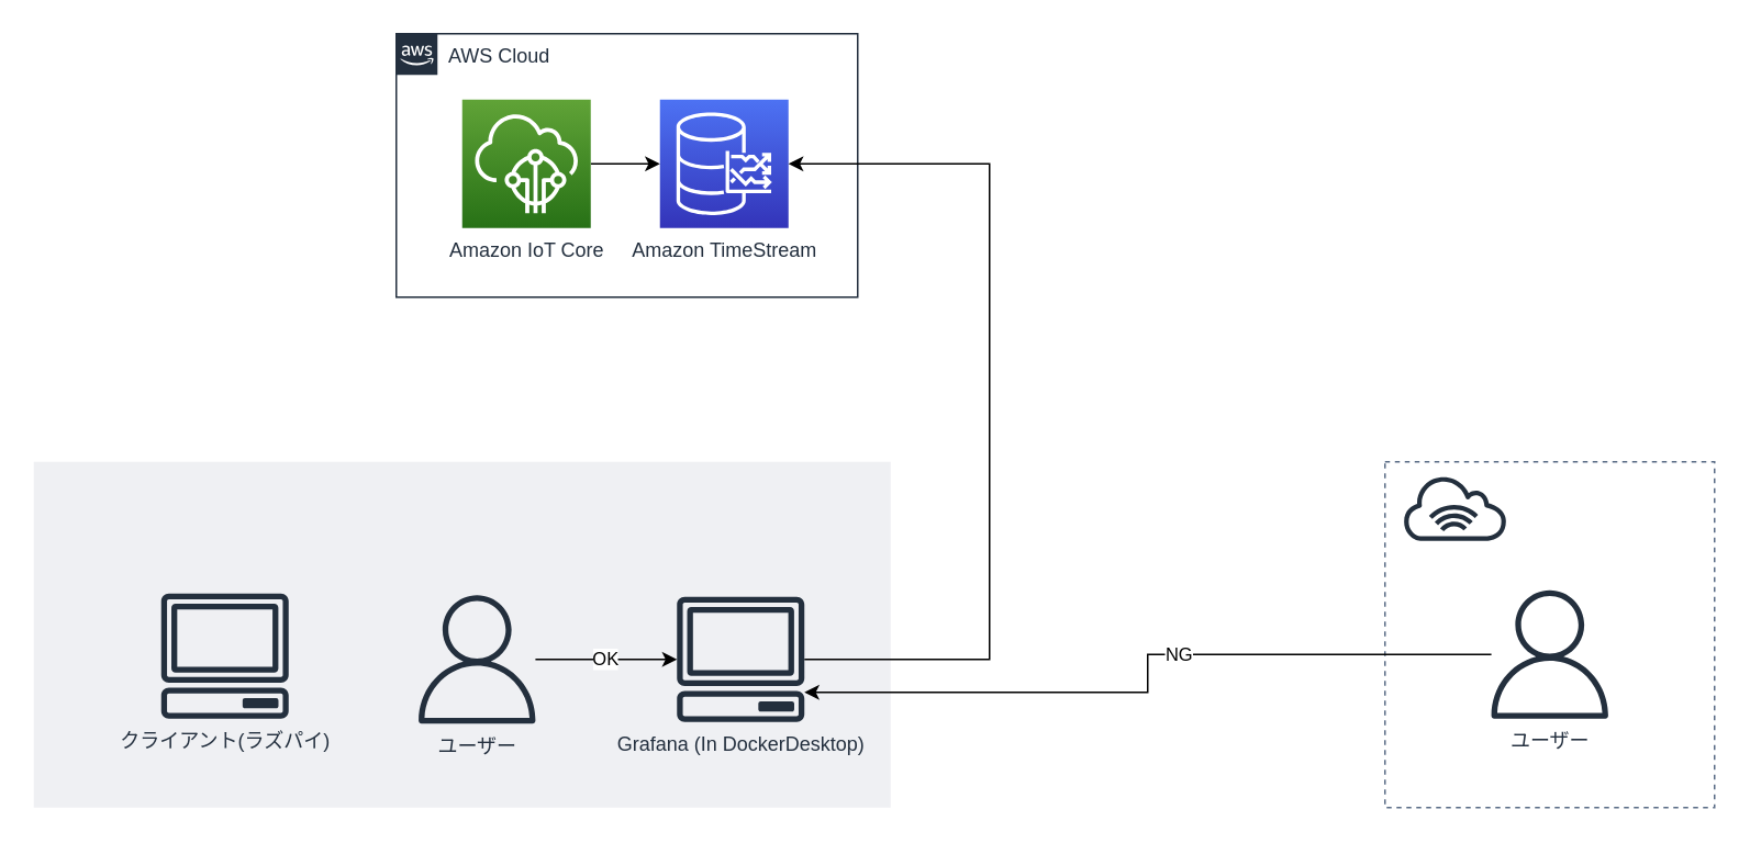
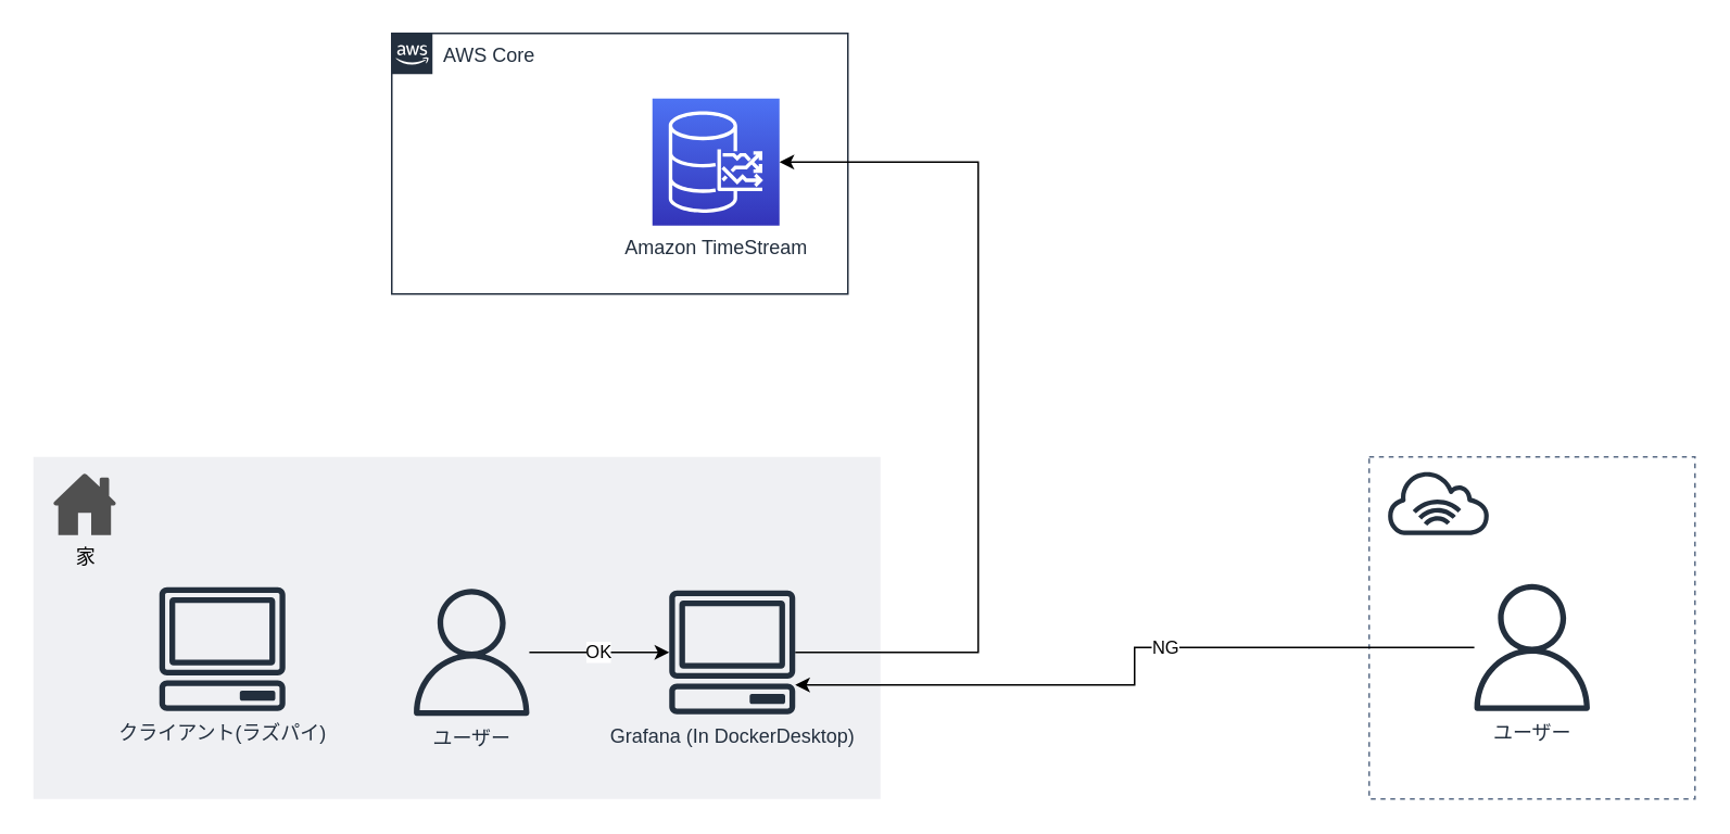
  <mxCell id="0" />
  <mxCell id="1" parent="0" />
  <mxCell id="2" value="" style="fillColor=none;strokeColor=#5A6C86;dashed=1;verticalAlign=top;fontStyle=0;fontColor=#5A6C86;" vertex="1" parent="1"><mxGeometry x="840" y="280" width="200" height="210" as="geometry" /></mxCell>
  <mxCell id="3" value="" style="fillColor=#EFF0F3;strokeColor=none;dashed=0;verticalAlign=top;fontStyle=0;fontColor=#232F3D;labelBorderColor=none;" parent="1" vertex="1"><mxGeometry x="20" y="280" width="520" height="210" as="geometry" /></mxCell>
- <mxCell id="4" value="AWS Cloud" style="points=[[0,0],[0.25,0],[0.5,0],[0.75,0],[1,0],[1,0.25],[1,0.5],[1,0.75],[1,1],[0.75,1],[0.5,1],[0.25,1],[0,1],[0,0.75],[0,0.5],[0,0.25]];outlineConnect=0;gradientColor=none;html=1;whiteSpace=wrap;fontSize=12;fontStyle=0;container=1;pointerEvents=0;collapsible=0;recursiveResize=0;shape=mxgraph.aws4.group;grIcon=mxgraph.aws4.group_aws_cloud_alt;strokeColor=#232F3E;fillColor=none;verticalAlign=top;align=left;spacingLeft=30;fontColor=#232F3E;dashed=0;" parent="1" vertex="1"><mxGeometry x="240" y="20" width="280" height="160" as="geometry" /></mxCell>
+ <mxCell id="4" value="AWS Core" style="points=[[0,0],[0.25,0],[0.5,0],[0.75,0],[1,0],[1,0.25],[1,0.5],[1,0.75],[1,1],[0.75,1],[0.5,1],[0.25,1],[0,1],[0,0.75],[0,0.5],[0,0.25]];outlineConnect=0;gradientColor=none;html=1;whiteSpace=wrap;fontSize=12;fontStyle=0;container=1;pointerEvents=0;collapsible=0;recursiveResize=0;shape=mxgraph.aws4.group;grIcon=mxgraph.aws4.group_aws_cloud_alt;strokeColor=#232F3E;fillColor=none;verticalAlign=top;align=left;spacingLeft=30;fontColor=#232F3E;dashed=0;" parent="1" vertex="1"><mxGeometry x="240" y="20" width="280" height="160" as="geometry" /></mxCell>
  <mxCell id="5" value="Amazon TimeStream" style="sketch=0;points=[[0,0,0],[0.25,0,0],[0.5,0,0],[0.75,0,0],[1,0,0],[0,1,0],[0.25,1,0],[0.5,1,0],[0.75,1,0],[1,1,0],[0,0.25,0],[0,0.5,0],[0,0.75,0],[1,0.25,0],[1,0.5,0],[1,0.75,0]];outlineConnect=0;fontColor=#232F3E;gradientColor=#4D72F3;gradientDirection=north;fillColor=#3334B9;strokeColor=#ffffff;dashed=0;verticalLabelPosition=bottom;verticalAlign=top;align=center;html=1;fontSize=12;fontStyle=0;aspect=fixed;shape=mxgraph.aws4.resourceIcon;resIcon=mxgraph.aws4.timestream;" parent="4" vertex="1"><mxGeometry x="160" y="40" width="78" height="78" as="geometry" /></mxCell>
- <mxCell id="6" style="edgeStyle=orthogonalEdgeStyle;rounded=0;orthogonalLoop=1;jettySize=auto;html=1;entryX=0;entryY=0.5;entryDx=0;entryDy=0;entryPerimeter=0;" parent="1" source="7" target="5" edge="1"><mxGeometry relative="1" as="geometry" /></mxCell>
- <mxCell id="7" value="Amazon IoT Core" style="sketch=0;points=[[0,0,0],[0.25,0,0],[0.5,0,0],[0.75,0,0],[1,0,0],[0,1,0],[0.25,1,0],[0.5,1,0],[0.75,1,0],[1,1,0],[0,0.25,0],[0,0.5,0],[0,0.75,0],[1,0.25,0],[1,0.5,0],[1,0.75,0]];outlineConnect=0;fontColor=#232F3E;gradientColor=#60A337;gradientDirection=north;fillColor=#277116;strokeColor=#ffffff;dashed=0;verticalLabelPosition=bottom;verticalAlign=top;align=center;html=1;fontSize=12;fontStyle=0;aspect=fixed;shape=mxgraph.aws4.resourceIcon;resIcon=mxgraph.aws4.iot_core;" parent="1" vertex="1"><mxGeometry x="280" y="60" width="78" height="78" as="geometry" /></mxCell>
  <mxCell id="8" value="クライアント(ラズパイ)" style="sketch=0;outlineConnect=0;fontColor=#232F3E;gradientColor=none;fillColor=#232F3D;strokeColor=none;dashed=0;verticalLabelPosition=bottom;verticalAlign=top;align=center;html=1;fontSize=12;fontStyle=0;aspect=fixed;pointerEvents=1;shape=mxgraph.aws4.client;" parent="1" vertex="1"><mxGeometry x="97" y="360" width="78" height="76" as="geometry" /></mxCell>
  <mxCell id="9" style="edgeStyle=orthogonalEdgeStyle;rounded=0;orthogonalLoop=1;jettySize=auto;html=1;" edge="1" parent="1" source="11" target="18"><mxGeometry relative="1" as="geometry" /></mxCell>
  <mxCell id="10" value="OK" style="edgeLabel;html=1;align=center;verticalAlign=middle;resizable=0;points=[];" vertex="1" connectable="0" parent="9"><mxGeometry x="-0.033" y="1" relative="1" as="geometry"><mxPoint as="offset" /></mxGeometry></mxCell>
  <mxCell id="11" value="ユーザー" style="sketch=0;outlineConnect=0;fontColor=#232F3E;gradientColor=none;fillColor=#232F3D;strokeColor=none;dashed=0;verticalLabelPosition=bottom;verticalAlign=top;align=center;html=1;fontSize=12;fontStyle=0;aspect=fixed;pointerEvents=1;shape=mxgraph.aws4.user;labelBorderColor=none;" parent="1" vertex="1"><mxGeometry x="250" y="361" width="78" height="78" as="geometry" /></mxCell>
+ <mxCell id="12" value="家" style="sketch=0;pointerEvents=1;shadow=0;dashed=0;html=1;strokeColor=none;fillColor=#505050;labelPosition=center;verticalLabelPosition=bottom;verticalAlign=top;outlineConnect=0;align=center;shape=mxgraph.office.concepts.home;labelBorderColor=none;" parent="1" vertex="1"><mxGeometry x="32" y="290" width="39" height="38" as="geometry" /></mxCell>
  <mxCell id="13" value="" style="sketch=0;outlineConnect=0;fontColor=#232F3E;gradientColor=none;fillColor=#232F3D;strokeColor=none;dashed=0;verticalLabelPosition=bottom;verticalAlign=top;align=center;html=1;fontSize=12;fontStyle=0;aspect=fixed;pointerEvents=1;shape=mxgraph.aws4.internet_alt1;labelBorderColor=none;" parent="1" vertex="1"><mxGeometry x="850" y="288" width="65" height="40" as="geometry" /></mxCell>
  <mxCell id="14" style="edgeStyle=orthogonalEdgeStyle;rounded=0;orthogonalLoop=1;jettySize=auto;html=1;" edge="1" parent="1" source="16" target="18"><mxGeometry relative="1" as="geometry"><Array as="points"><mxPoint x="696" y="397" /><mxPoint x="696" y="420" /></Array></mxGeometry></mxCell>
  <mxCell id="15" value="NG" style="edgeLabel;html=1;align=center;verticalAlign=middle;resizable=0;points=[];" vertex="1" connectable="0" parent="14"><mxGeometry x="-0.138" y="-1" relative="1" as="geometry"><mxPoint as="offset" /></mxGeometry></mxCell>
  <mxCell id="16" value="ユーザー" style="sketch=0;outlineConnect=0;fontColor=#232F3E;gradientColor=none;fillColor=#232F3D;strokeColor=none;dashed=0;verticalLabelPosition=bottom;verticalAlign=top;align=center;html=1;fontSize=12;fontStyle=0;aspect=fixed;pointerEvents=1;shape=mxgraph.aws4.user;labelBorderColor=none;" parent="1" vertex="1"><mxGeometry x="901" y="358" width="78" height="78" as="geometry" /></mxCell>
  <mxCell id="17" style="edgeStyle=orthogonalEdgeStyle;rounded=0;orthogonalLoop=1;jettySize=auto;html=1;entryX=1;entryY=0.5;entryDx=0;entryDy=0;entryPerimeter=0;" edge="1" parent="1" source="18" target="5"><mxGeometry relative="1" as="geometry"><Array as="points"><mxPoint x="600" y="400" /><mxPoint x="600" y="99" /></Array></mxGeometry></mxCell>
  <mxCell id="18" value="Grafana (In DockerDesktop)" style="sketch=0;outlineConnect=0;fontColor=#232F3E;gradientColor=none;fillColor=#232F3D;strokeColor=none;dashed=0;verticalLabelPosition=bottom;verticalAlign=top;align=center;html=1;fontSize=12;fontStyle=0;aspect=fixed;pointerEvents=1;shape=mxgraph.aws4.client;" vertex="1" parent="1"><mxGeometry x="410" y="362" width="78" height="76" as="geometry" /></mxCell>
